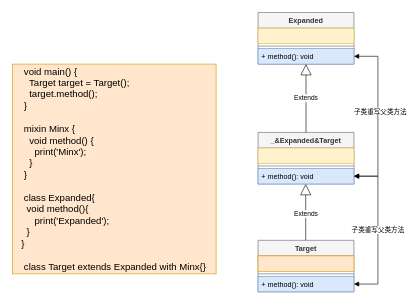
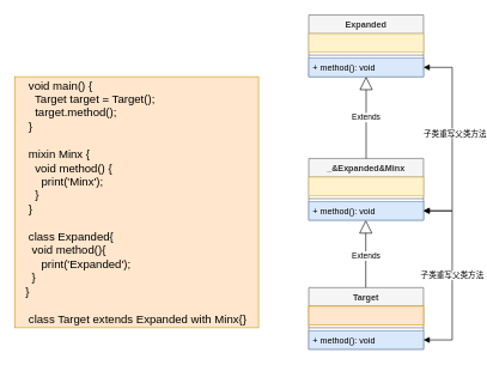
  <mxCell id="0" />
  <mxCell id="1" parent="0" />
  <mxCell id="2" value="Extends" style="endArrow=block;endSize=16;endFill=0;html=1;" edge="1" parent="1"><mxGeometry width="160" relative="1" as="geometry"><mxPoint x="509.5" y="406" as="sourcePoint" /><mxPoint x="509.5" y="306" as="targetPoint" /></mxGeometry></mxCell>
  <mxCell id="3" value="Expanded" style="swimlane;fontStyle=1;align=center;verticalAlign=top;childLayout=stackLayout;horizontal=1;startSize=26;horizontalStack=0;resizeParent=1;resizeParentMax=0;resizeLast=0;collapsible=1;marginBottom=0;fillColor=#f5f5f5;strokeColor=#666666;fontColor=#333333;" vertex="1" parent="1"><mxGeometry x="430" y="20" width="160" height="86" as="geometry" /></mxCell>
  <mxCell id="4" value="    " style="text;strokeColor=#d6b656;fillColor=#fff2cc;align=left;verticalAlign=top;spacingLeft=4;spacingRight=4;overflow=hidden;rotatable=0;points=[[0,0.5],[1,0.5]];portConstraint=eastwest;" vertex="1" parent="3"><mxGeometry y="26" width="160" height="26" as="geometry" /></mxCell>
  <mxCell id="5" value="" style="line;strokeWidth=1;fillColor=#f5f5f5;align=left;verticalAlign=middle;spacingTop=-1;spacingLeft=3;spacingRight=3;rotatable=0;labelPosition=right;points=[];portConstraint=eastwest;strokeColor=#666666;fontColor=#333333;" vertex="1" parent="3"><mxGeometry y="52" width="160" height="8" as="geometry" /></mxCell>
  <mxCell id="6" value="+ method(): void" style="text;strokeColor=#6c8ebf;fillColor=#dae8fc;align=left;verticalAlign=top;spacingLeft=4;spacingRight=4;overflow=hidden;rotatable=0;points=[[0,0.5],[1,0.5]];portConstraint=eastwest;" vertex="1" parent="3"><mxGeometry y="60" width="160" height="26" as="geometry" /></mxCell>
  <mxCell id="7" value="Target" style="swimlane;fontStyle=1;align=center;verticalAlign=top;childLayout=stackLayout;horizontal=1;startSize=26;horizontalStack=0;resizeParent=1;resizeParentMax=0;resizeLast=0;collapsible=1;marginBottom=0;fillColor=#f5f5f5;strokeColor=#666666;fontColor=#333333;" vertex="1" parent="1"><mxGeometry x="430" y="400" width="160" height="86" as="geometry" /></mxCell>
  <mxCell id="8" value="    " style="text;strokeColor=#d79b00;fillColor=#ffe6cc;align=left;verticalAlign=top;spacingLeft=4;spacingRight=4;overflow=hidden;rotatable=0;points=[[0,0.5],[1,0.5]];portConstraint=eastwest;" vertex="1" parent="7"><mxGeometry y="26" width="160" height="26" as="geometry" /></mxCell>
  <mxCell id="9" value="" style="line;strokeWidth=1;fillColor=#f5f5f5;align=left;verticalAlign=middle;spacingTop=-1;spacingLeft=3;spacingRight=3;rotatable=0;labelPosition=right;points=[];portConstraint=eastwest;strokeColor=#666666;fontColor=#333333;" vertex="1" parent="7"><mxGeometry y="52" width="160" height="8" as="geometry" /></mxCell>
  <mxCell id="10" value="+ method(): void" style="text;strokeColor=#6c8ebf;fillColor=#dae8fc;align=left;verticalAlign=top;spacingLeft=4;spacingRight=4;overflow=hidden;rotatable=0;points=[[0,0.5],[1,0.5]];portConstraint=eastwest;" vertex="1" parent="7"><mxGeometry y="60" width="160" height="26" as="geometry" /></mxCell>
- <mxCell id="11" value="_&amp;Expanded&amp;Target" style="swimlane;fontStyle=1;align=center;verticalAlign=top;childLayout=stackLayout;horizontal=1;startSize=26;horizontalStack=0;resizeParent=1;resizeParentMax=0;resizeLast=0;collapsible=1;marginBottom=0;fillColor=#f5f5f5;strokeColor=#666666;fontColor=#333333;" vertex="1" parent="1"><mxGeometry x="430" y="220" width="160" height="86" as="geometry" /></mxCell>
+ <mxCell id="11" value="_&amp;Expanded&amp;Minx" style="swimlane;fontStyle=1;align=center;verticalAlign=top;childLayout=stackLayout;horizontal=1;startSize=26;horizontalStack=0;resizeParent=1;resizeParentMax=0;resizeLast=0;collapsible=1;marginBottom=0;fillColor=#f5f5f5;strokeColor=#666666;fontColor=#333333;" vertex="1" parent="1"><mxGeometry x="430" y="220" width="160" height="86" as="geometry" /></mxCell>
  <mxCell id="12" value="    " style="text;strokeColor=#d6b656;fillColor=#fff2cc;align=left;verticalAlign=top;spacingLeft=4;spacingRight=4;overflow=hidden;rotatable=0;points=[[0,0.5],[1,0.5]];portConstraint=eastwest;" vertex="1" parent="11"><mxGeometry y="26" width="160" height="26" as="geometry" /></mxCell>
  <mxCell id="13" value="" style="line;strokeWidth=1;fillColor=#f5f5f5;align=left;verticalAlign=middle;spacingTop=-1;spacingLeft=3;spacingRight=3;rotatable=0;labelPosition=right;points=[];portConstraint=eastwest;strokeColor=#666666;fontColor=#333333;" vertex="1" parent="11"><mxGeometry y="52" width="160" height="8" as="geometry" /></mxCell>
  <mxCell id="14" value="+ method(): void" style="text;strokeColor=#6c8ebf;fillColor=#dae8fc;align=left;verticalAlign=top;spacingLeft=4;spacingRight=4;overflow=hidden;rotatable=0;points=[[0,0.5],[1,0.5]];portConstraint=eastwest;" vertex="1" parent="11"><mxGeometry y="60" width="160" height="26" as="geometry" /></mxCell>
  <mxCell id="15" value="Extends" style="endArrow=block;endSize=16;endFill=0;html=1;exitX=0.5;exitY=0;exitDx=0;exitDy=0;" edge="1" parent="1" source="11" target="6"><mxGeometry width="160" relative="1" as="geometry"><mxPoint x="509.5" y="210" as="sourcePoint" /><mxPoint x="509.5" y="100" as="targetPoint" /></mxGeometry></mxCell>
  <mxCell id="16" value="子类重写父类方法" style="edgeStyle=orthogonalEdgeStyle;rounded=0;orthogonalLoop=1;jettySize=auto;html=1;exitX=1;exitY=0.5;exitDx=0;exitDy=0;endArrow=block;endFill=1;entryX=1;entryY=0.5;entryDx=0;entryDy=0;startArrow=block;startFill=1;" edge="1" parent="1" source="10" target="14"><mxGeometry relative="1" as="geometry"><mxPoint x="620" y="473" as="targetPoint" /><Array as="points"><mxPoint x="630" y="473" /><mxPoint x="630" y="293" /></Array></mxGeometry></mxCell>
  <mxCell id="17" style="edgeStyle=orthogonalEdgeStyle;rounded=0;orthogonalLoop=1;jettySize=auto;html=1;exitX=1;exitY=0.5;exitDx=0;exitDy=0;startArrow=block;startFill=1;endArrow=block;endFill=1;entryX=1;entryY=0.5;entryDx=0;entryDy=0;" edge="1" parent="1" source="14" target="6"><mxGeometry relative="1" as="geometry"><mxPoint x="660" y="70" as="targetPoint" /><Array as="points"><mxPoint x="630" y="293" /><mxPoint x="630" y="93" /></Array></mxGeometry></mxCell>
  <mxCell id="18" value="子类重写父类方法" style="edgeLabel;html=1;align=center;verticalAlign=middle;resizable=0;points=[];" vertex="1" connectable="0" parent="17"><mxGeometry x="0.062" y="-3" relative="1" as="geometry"><mxPoint as="offset" /></mxGeometry></mxCell>
  <mxCell id="19" value="&lt;div style=&quot;font-size: 16px&quot;&gt;&amp;nbsp; &amp;nbsp; void main() {&lt;/div&gt;&lt;div style=&quot;font-size: 16px&quot;&gt;&amp;nbsp; &amp;nbsp; &amp;nbsp; Target target = Target();&lt;/div&gt;&lt;div style=&quot;font-size: 16px&quot;&gt;&amp;nbsp; &amp;nbsp; &amp;nbsp; target.method();&lt;/div&gt;&lt;div style=&quot;font-size: 16px&quot;&gt;&amp;nbsp; &amp;nbsp; }&lt;/div&gt;&lt;div style=&quot;font-size: 16px&quot;&gt;&lt;br style=&quot;font-size: 16px&quot;&gt;&lt;/div&gt;&lt;div style=&quot;font-size: 16px&quot;&gt;&amp;nbsp; &amp;nbsp; mixin Minx {&lt;/div&gt;&lt;div style=&quot;font-size: 16px&quot;&gt;&amp;nbsp; &amp;nbsp; &amp;nbsp; void method() {&lt;/div&gt;&lt;div style=&quot;font-size: 16px&quot;&gt;&amp;nbsp; &amp;nbsp; &amp;nbsp; &amp;nbsp; print('Minx');&lt;/div&gt;&lt;div style=&quot;font-size: 16px&quot;&gt;&amp;nbsp; &amp;nbsp; &amp;nbsp; }&lt;/div&gt;&lt;div style=&quot;font-size: 16px&quot;&gt;&amp;nbsp; &amp;nbsp; }&lt;/div&gt;&lt;div style=&quot;font-size: 16px&quot;&gt;&lt;br style=&quot;font-size: 16px&quot;&gt;&lt;/div&gt;&lt;div style=&quot;font-size: 16px&quot;&gt;&amp;nbsp; &amp;nbsp; class Expanded{&lt;/div&gt;&lt;div style=&quot;font-size: 16px&quot;&gt;&amp;nbsp; &amp;nbsp; &amp;nbsp;void method(){&lt;/div&gt;&lt;div style=&quot;font-size: 16px&quot;&gt;&amp;nbsp; &amp;nbsp; &amp;nbsp; &amp;nbsp; print('Expanded');&lt;/div&gt;&lt;div style=&quot;font-size: 16px&quot;&gt;&amp;nbsp; &amp;nbsp; &amp;nbsp;}&lt;/div&gt;&lt;div style=&quot;font-size: 16px&quot;&gt;&amp;nbsp; &amp;nbsp;}&lt;/div&gt;&lt;div style=&quot;font-size: 16px&quot;&gt;&lt;br style=&quot;font-size: 16px&quot;&gt;&lt;/div&gt;&lt;div style=&quot;font-size: 16px&quot;&gt;&amp;nbsp; &amp;nbsp; class Target extends Expanded with Minx{}&lt;/div&gt;" style="text;html=1;align=left;verticalAlign=middle;resizable=0;points=[];autosize=1;fontSize=16;fillColor=#ffe6cc;strokeColor=#d79b00;" vertex="1" parent="1"><mxGeometry x="20" y="106" width="340" height="350" as="geometry" /></mxCell>
